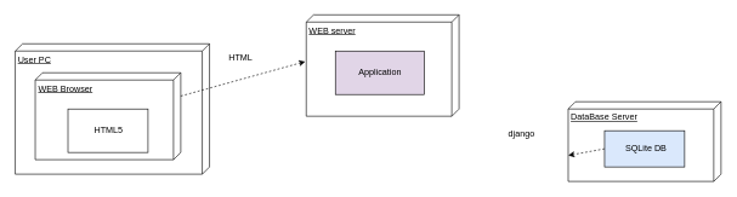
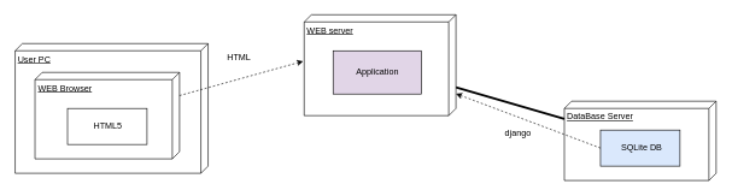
  <mxCell id="0" />
  <mxCell id="1" parent="0" />
  <mxCell id="2" value="User PC" style="verticalAlign=top;align=left;spacingTop=8;spacingLeft=2;spacingRight=12;shape=cube;size=10;direction=south;fontStyle=4;html=1;" vertex="1" parent="1"><mxGeometry x="20" y="60" width="267" height="180" as="geometry" /></mxCell>
  <mxCell id="3" value="" style="group" vertex="1" connectable="0" parent="1"><mxGeometry x="47.5" y="100" width="200" height="120" as="geometry" /></mxCell>
  <mxCell id="4" value="WEB Browser" style="verticalAlign=top;align=left;spacingTop=8;spacingLeft=2;spacingRight=12;shape=cube;size=10;direction=south;fontStyle=4;html=1;" vertex="1" parent="3"><mxGeometry width="200" height="120" as="geometry" /></mxCell>
- <mxCell id="5" value="&lt;span&gt;HTML5&lt;/span&gt;" style="html=1;" vertex="1" parent="3"><mxGeometry x="45" y="50" width="110" height="60" as="geometry" /></mxCell>
+ <mxCell id="5" value="&lt;span&gt;HTML5&lt;/span&gt;" style="html=1;" vertex="1" parent="3"><mxGeometry x="45" y="50" width="110" height="50" as="geometry" /></mxCell>
  <mxCell id="6" value="" style="group" vertex="1" connectable="0" parent="1"><mxGeometry x="780" y="140" width="210" height="110" as="geometry" /></mxCell>
  <mxCell id="7" value="" style="group" vertex="1" connectable="0" parent="6"><mxGeometry width="210" height="110" as="geometry" /></mxCell>
  <mxCell id="8" value="DataBase Server" style="verticalAlign=top;align=left;spacingTop=8;spacingLeft=2;spacingRight=12;shape=cube;size=10;direction=south;fontStyle=4;html=1;" vertex="1" parent="7"><mxGeometry width="210" height="110" as="geometry" /></mxCell>
  <mxCell id="9" value="&amp;nbsp;SQLite DB" style="html=1;fillColor=#dae8fc;" vertex="1" parent="7"><mxGeometry x="50" y="40" width="110" height="50" as="geometry" /></mxCell>
  <mxCell id="10" style="edgeStyle=orthogonalEdgeStyle;rounded=0;orthogonalLoop=1;jettySize=auto;html=1;exitX=0.5;exitY=1;exitDx=0;exitDy=0;" edge="1" parent="7" source="9" target="9"><mxGeometry relative="1" as="geometry" /></mxCell>
+ <mxCell id="11" value="" style="endArrow=none;html=1;strokeWidth=3;" edge="1" parent="1" source="8" target="18"><mxGeometry width="50" height="50" relative="1" as="geometry"><mxPoint x="440" y="290" as="sourcePoint" /><mxPoint x="690" y="240" as="targetPoint" /></mxGeometry></mxCell>
  <mxCell id="12" value="" style="group" vertex="1" connectable="0" parent="1"><mxGeometry x="655" y="130" width="80" height="30" as="geometry" /></mxCell>
  <mxCell id="13" value="" style="group" vertex="1" connectable="0" parent="12"><mxGeometry x="1" y="45" width="80" height="30" as="geometry" /></mxCell>
  <mxCell id="14" value="" style="group" vertex="1" connectable="0" parent="13"><mxGeometry width="80" height="30" as="geometry" /></mxCell>
  <mxCell id="15" value="" style="group" vertex="1" connectable="0" parent="14"><mxGeometry width="80" height="30" as="geometry" /></mxCell>
  <mxCell id="16" value="django" style="text;html=1;strokeColor=none;fillColor=none;align=center;verticalAlign=middle;whiteSpace=wrap;rounded=0;" vertex="1" parent="15"><mxGeometry x="40" width="40" height="20" as="geometry" /></mxCell>
  <mxCell id="17" value="" style="group" vertex="1" connectable="0" parent="1"><mxGeometry x="420" y="20" width="210" height="140" as="geometry" /></mxCell>
  <mxCell id="18" value="WEB server" style="verticalAlign=top;align=left;spacingTop=8;spacingLeft=2;spacingRight=12;shape=cube;size=10;direction=south;fontStyle=4;html=1;" vertex="1" parent="17"><mxGeometry width="210" height="140" as="geometry" /></mxCell>
  <mxCell id="19" value="Application" style="html=1;fillColor=#e1d5e7;" vertex="1" parent="17"><mxGeometry x="40" y="50" width="122.25" height="60" as="geometry" /></mxCell>
- <mxCell id="20" value="" style="endArrow=classic;html=1;dashed=1;exitX=0;exitY=0.5;exitDx=0;exitDy=0;" edge="1" parent="1" source="9" target="8"><mxGeometry width="50" height="50" relative="1" as="geometry"><mxPoint x="801" y="200" as="sourcePoint" /><mxPoint x="535" y="415" as="targetPoint" /></mxGeometry></mxCell>
+ <mxCell id="20" value="" style="endArrow=classic;html=1;dashed=1;exitX=0;exitY=0.5;exitDx=0;exitDy=0;" edge="1" parent="1" source="9" target="18"><mxGeometry width="50" height="50" relative="1" as="geometry"><mxPoint x="801" y="200" as="sourcePoint" /><mxPoint x="535" y="415" as="targetPoint" /></mxGeometry></mxCell>
  <mxCell id="21" value="" style="group" vertex="1" connectable="0" parent="1"><mxGeometry x="310" y="70" width="40" height="20" as="geometry" /></mxCell>
  <mxCell id="22" value="" style="endArrow=classic;html=1;entryX=0.461;entryY=1.007;entryDx=0;entryDy=0;entryPerimeter=0;dashed=1;" edge="1" parent="21" source="4" target="18"><mxGeometry width="50" height="50" relative="1" as="geometry"><mxPoint x="-33" y="100" as="sourcePoint" /><mxPoint x="50" y="80" as="targetPoint" /></mxGeometry></mxCell>
  <mxCell id="23" value="HTML" style="text;html=1;strokeColor=none;fillColor=none;align=center;verticalAlign=middle;whiteSpace=wrap;rounded=0;" vertex="1" parent="21"><mxGeometry width="40" height="20" as="geometry" /></mxCell>
